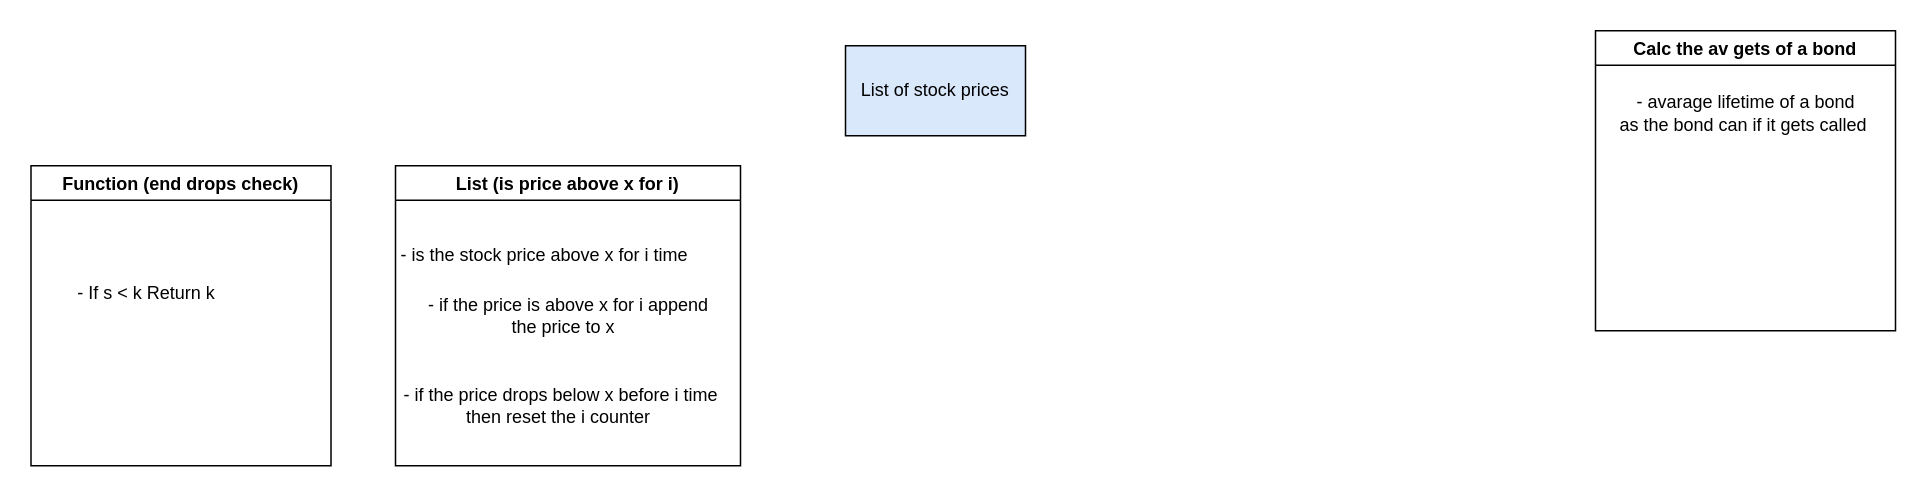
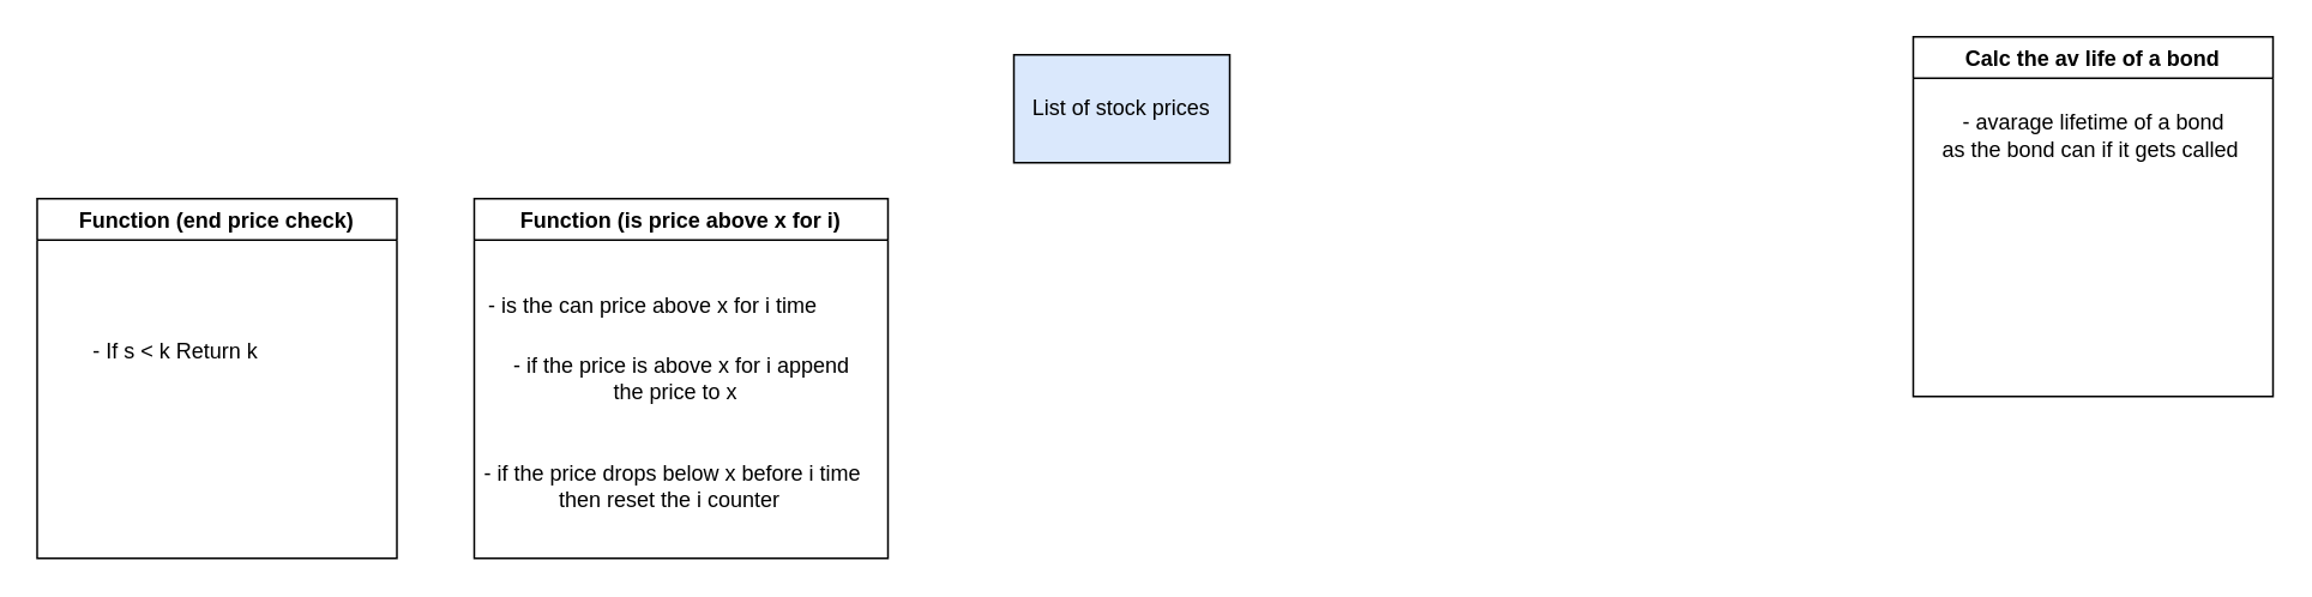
  <mxCell id="0" />
  <mxCell id="1" parent="0" />
  <mxCell id="2" value="List of stock prices" style="rounded=0;whiteSpace=wrap;html=1;fillColor=#dae8fc;" parent="1" vertex="1"><mxGeometry x="563" y="30" width="120" height="60" as="geometry" /></mxCell>
- <mxCell id="3" value="List (is price above x for i)" style="swimlane;" parent="1" vertex="1"><mxGeometry x="263" y="110" width="230" height="200" as="geometry"><mxRectangle x="150" y="20" width="210" height="23" as="alternateBounds" /></mxGeometry></mxCell>
- <mxCell id="4" value="- is the stock price above x for i time" style="text;html=1;align=center;verticalAlign=middle;resizable=0;points=[];autosize=1;strokeColor=none;fillColor=none;" parent="3" vertex="1"><mxGeometry x="-6" y="50" width="210" height="20" as="geometry" /></mxCell>
+ <mxCell id="3" value="Function (is price above x for i)" style="swimlane;" parent="1" vertex="1"><mxGeometry x="263" y="110" width="230" height="200" as="geometry"><mxRectangle x="150" y="20" width="210" height="23" as="alternateBounds" /></mxGeometry></mxCell>
+ <mxCell id="4" value="- is the can price above x for i time" style="text;html=1;align=center;verticalAlign=middle;resizable=0;points=[];autosize=1;strokeColor=none;fillColor=none;" parent="3" vertex="1"><mxGeometry x="-6" y="50" width="210" height="20" as="geometry" /></mxCell>
  <mxCell id="5" value="- if the price drops below x before i time&lt;br&gt;then reset the i counter&amp;nbsp;" style="text;html=1;align=center;verticalAlign=middle;resizable=0;points=[];autosize=1;strokeColor=none;fillColor=none;" parent="3" vertex="1"><mxGeometry y="145" width="220" height="30" as="geometry" /></mxCell>
  <mxCell id="6" value="- if the price is above x for i append &lt;br&gt;the price to x&amp;nbsp;&amp;nbsp;" style="text;html=1;align=center;verticalAlign=middle;resizable=0;points=[];autosize=1;strokeColor=none;fillColor=none;" parent="3" vertex="1"><mxGeometry x="15" y="85" width="200" height="30" as="geometry" /></mxCell>
- <mxCell id="7" value="Function (end drops check)" style="swimlane;" parent="1" vertex="1"><mxGeometry x="20" y="110" width="200" height="200" as="geometry"><mxRectangle x="150" y="50" width="190" height="23" as="alternateBounds" /></mxGeometry></mxCell>
+ <mxCell id="7" value="Function (end price check)" style="swimlane;" parent="1" vertex="1"><mxGeometry x="20" y="110" width="200" height="200" as="geometry"><mxRectangle x="150" y="50" width="190" height="23" as="alternateBounds" /></mxGeometry></mxCell>
  <mxCell id="8" value="- If s &amp;lt; k Return k&amp;nbsp;&amp;nbsp;" style="text;html=1;align=center;verticalAlign=middle;resizable=0;points=[];autosize=1;strokeColor=none;fillColor=none;" parent="7" vertex="1"><mxGeometry x="25" y="75" width="110" height="20" as="geometry" /></mxCell>
- <mxCell id="9" value="Calc the av gets of a bond" style="swimlane;" parent="1" vertex="1"><mxGeometry x="1063" y="20" width="200" height="200" as="geometry" /></mxCell>
+ <mxCell id="9" value="Calc the av life of a bond" style="swimlane;" parent="1" vertex="1"><mxGeometry x="1063" y="20" width="200" height="200" as="geometry" /></mxCell>
  <mxCell id="10" value="- avarage lifetime of a bond&lt;br&gt;as the bond can if it gets called&amp;nbsp;" style="text;html=1;align=center;verticalAlign=middle;resizable=0;points=[];autosize=1;strokeColor=none;fillColor=none;" parent="9" vertex="1"><mxGeometry x="10" y="40" width="180" height="30" as="geometry" /></mxCell>
